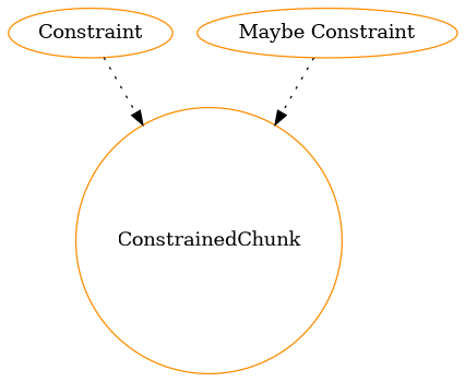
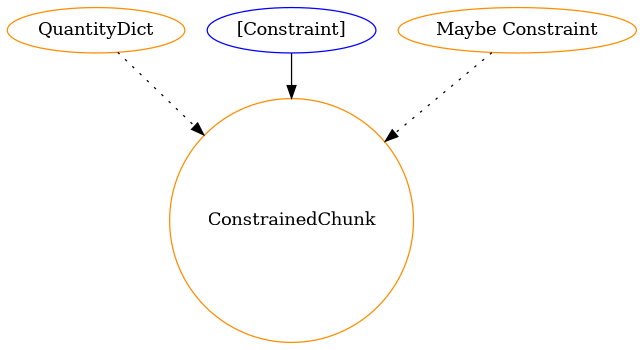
  digraph {
    node [color=darkorange shape=ellipse]
    edge [style=dotted]
    n1 [label=ConstrainedChunk shape=circle]
-   QuantityDict [label=Constraint]
+   QuantityDict
+   n3 [color=blue label="[Constraint]"]
    n4 [label="Maybe Constraint"]
    QuantityDict -> n1
+   n3 -> n1 [style=solid]
    n4 -> n1
  }
